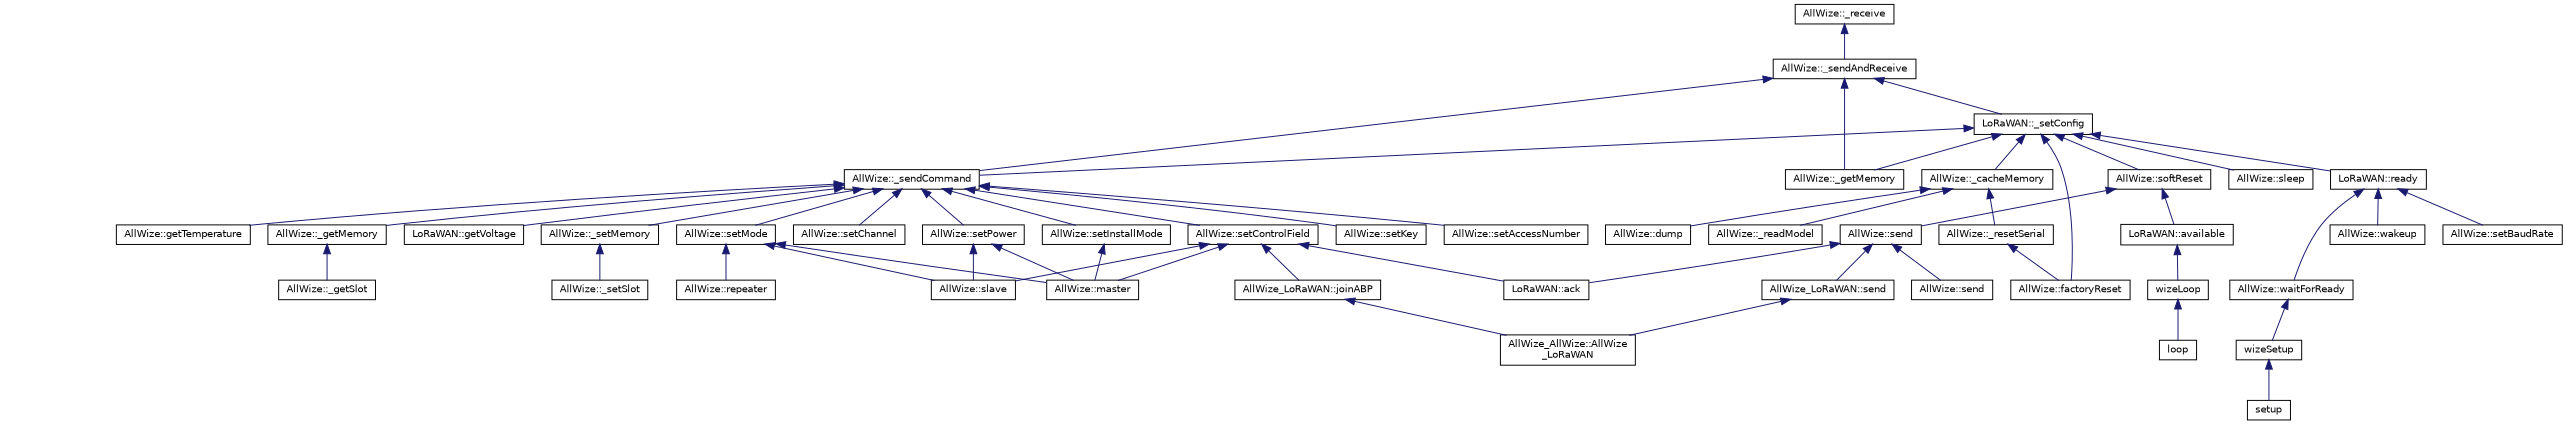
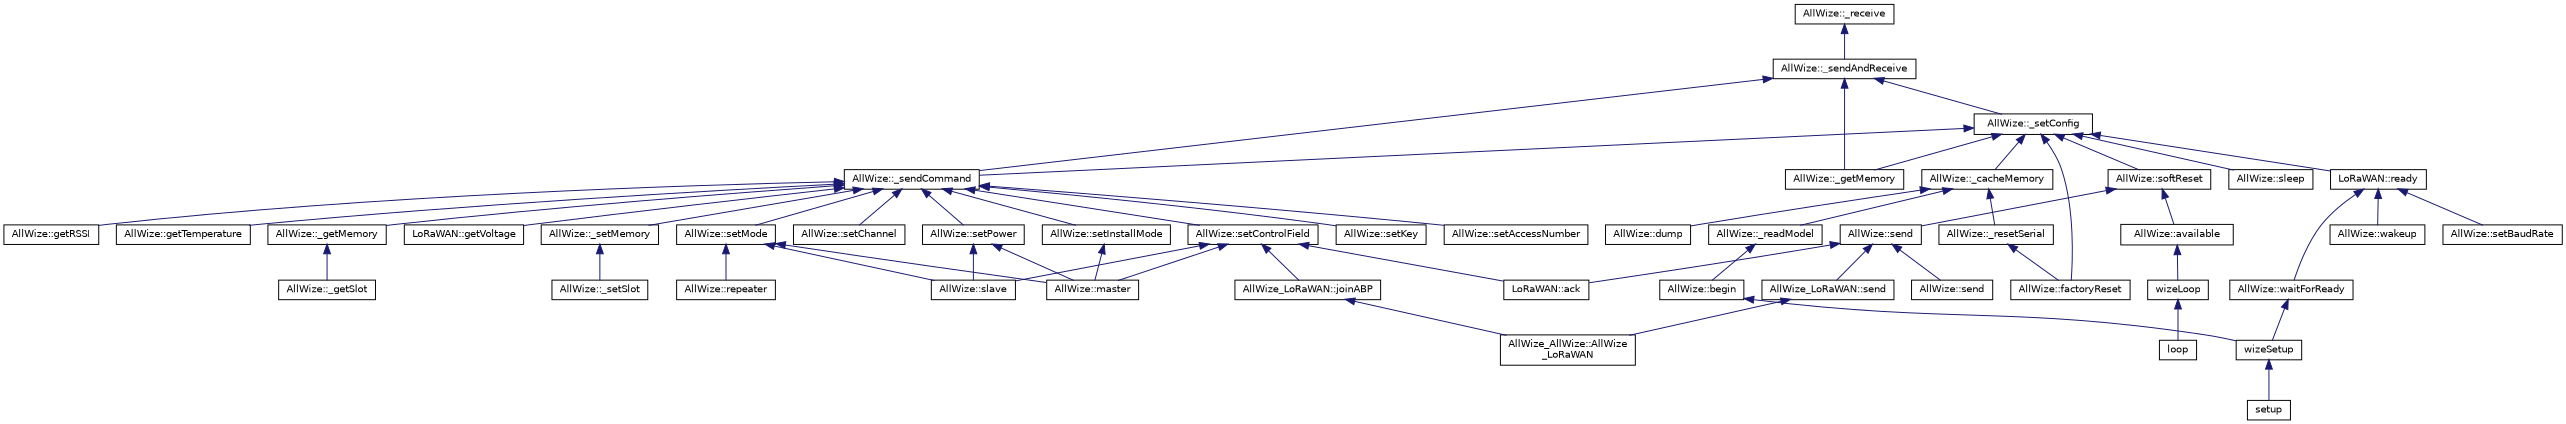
  digraph {
    rankdir=TB
    node [color=black fillcolor=white fontname=Helvetica fontsize=10 shape=record style=filled]
    edge [color=midnightblue dir=back fontname=Helvetica fontsize=10 labelfontname=Helvetica labelfontsize=10 style=solid]
    n1 [height=0.2 label="AllWize::_receive" width=0.4]
    n2 [height=0.2 label="AllWize::_sendAndReceive" width=0.4]
-   n3 [height=0.2 label="LoRaWAN::_setConfig" width=0.4]
+   n3 [height=0.2 label="AllWize::_setConfig" width=0.4]
    n4 [height=0.2 label="AllWize::_sendCommand" width=0.4]
    n5 [height=0.2 label="AllWize::_getMemory" width=0.4]
    n6 [height=0.2 label="AllWize::softReset" width=0.4]
    n7 [height=0.2 label="AllWize::factoryReset" width=0.4]
    n8 [height=0.2 label="AllWize::sleep" width=0.4]
    n9 [height=0.2 label="LoRaWAN::ready" width=0.4]
    n10 [height=0.2 label="AllWize::_cacheMemory" width=0.4]
    n11 [height=0.2 label="AllWize::setChannel" width=0.4]
    n12 [height=0.2 label="AllWize::setPower" width=0.4]
    n13 [height=0.2 label="AllWize::setMode" width=0.4]
    n14 [height=0.2 label="AllWize::setControlField" width=0.4]
    n15 [height=0.2 label="AllWize::setInstallMode" width=0.4]
    n16 [height=0.2 label="AllWize::setKey" width=0.4]
    n17 [height=0.2 label="AllWize::setAccessNumber" width=0.4]
+   n18 [height=0.2 label="AllWize::getRSSI" width=0.4]
    n19 [height=0.2 label="AllWize::getTemperature" width=0.4]
    n20 [height=0.2 label="LoRaWAN::getVoltage" width=0.4]
    n21 [height=0.2 label="AllWize::_getMemory" width=0.4]
    n22 [height=0.2 label="AllWize::_setMemory" width=0.4]
    n23 [height=0.2 label="AllWize::send" width=0.4]
-   n24 [height=0.2 label="LoRaWAN::available" width=0.4]
+   n24 [height=0.2 label="AllWize::available" width=0.4]
    n25 [height=0.2 label="AllWize::wakeup" width=0.4]
    n26 [height=0.2 label="AllWize::waitForReady" width=0.4]
    n27 [height=0.2 label="AllWize::setBaudRate" width=0.4]
    n28 [height=0.2 label="AllWize::_resetSerial" width=0.4]
    n29 [height=0.2 label="AllWize::dump" width=0.4]
    n30 [height=0.2 label="AllWize::_readModel" width=0.4]
+   n31 [height=0.2 label="AllWize::begin" width=0.4]
    n32 [height=0.2 label=wizeSetup width=0.4]
    n33 [height=0.2 label=setup width=0.4]
    n34 [height=0.2 label="AllWize::send" width=0.4]
    n35 [height=0.2 label="LoRaWAN::ack" width=0.4]
    n36 [height=0.2 label="AllWize_LoRaWAN::send" width=0.4]
    n37 [height=0.2 label=wizeLoop width=0.4]
    n38 [height=0.2 label="AllWize_AllWize::AllWize\l_LoRaWAN" width=0.4]
    n39 [height=0.2 label=loop width=0.4]
    n40 [height=0.2 label="AllWize::master" width=0.4]
    n41 [height=0.2 label="AllWize::slave" width=0.4]
    n42 [height=0.2 label="AllWize::repeater" width=0.4]
    n43 [height=0.2 label="AllWize_LoRaWAN::joinABP" width=0.4]
    n44 [height=0.2 label="AllWize::_getSlot" width=0.4]
    n45 [height=0.2 label="AllWize::_setSlot" width=0.4]
    n1 -> n2
    n2 -> n3
    n2 -> n4
    n2 -> n5
    n3 -> n4
    n3 -> n5
    n3 -> n6
    n3 -> n7
    n3 -> n8
    n3 -> n9
    n3 -> n10
    n4 -> n11
    n4 -> n12
    n4 -> n13
    n4 -> n14
    n4 -> n15
    n4 -> n16
    n4 -> n17
+   n4 -> n18
    n4 -> n19
    n4 -> n20
    n4 -> n21
    n4 -> n22
    n6 -> n23
    n6 -> n24
    n9 -> n25
    n9 -> n26
    n9 -> n27
    n10 -> n28
    n10 -> n29
    n10 -> n30
    n12 -> n40
    n12 -> n41
    n13 -> n40
    n13 -> n41
    n13 -> n42
    n14 -> n35
    n14 -> n40
    n14 -> n41
    n14 -> n43
    n15 -> n40
    n21 -> n44
    n22 -> n45
    n23 -> n34
    n23 -> n35
    n23 -> n36
    n24 -> n37
    n26 -> n32
    n28 -> n7
+   n30 -> n31
+   n31 -> n32
    n32 -> n33
    n36 -> n38
    n37 -> n39
    n43 -> n38
  }
